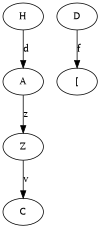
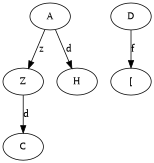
  digraph {
    fontname="PT Serif"
    node [fontname="PT Serif"]
    edge [fontname="PT Serif"]
    n1 [label=A]
    n2 [label=Z]
    n3 [label=H]
    n4 [label=C]
    n5 [label=D]
    n6 [label="["]
    n1 -> n2 [label=z]
-   n3 -> n1 [label=d]
-   n2 -> n4 [label=v]
+   n1 -> n3 [label=d]
+   n2 -> n4 [label=d]
    n5 -> n6 [label=f]
  }
